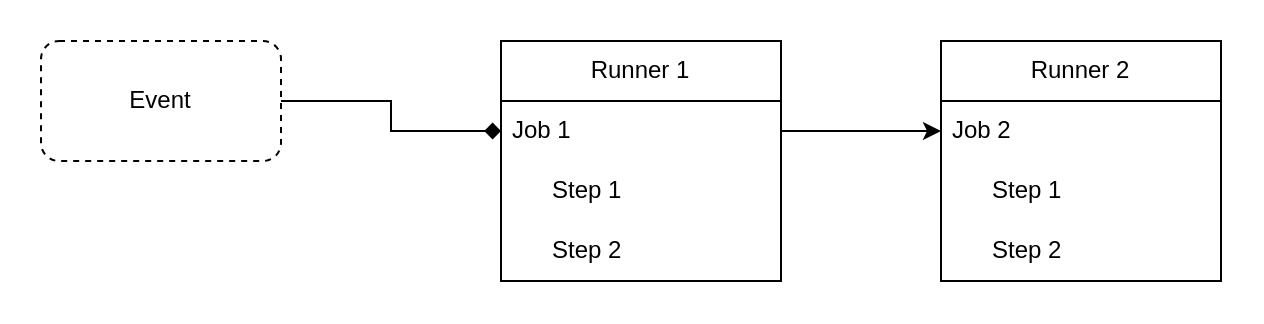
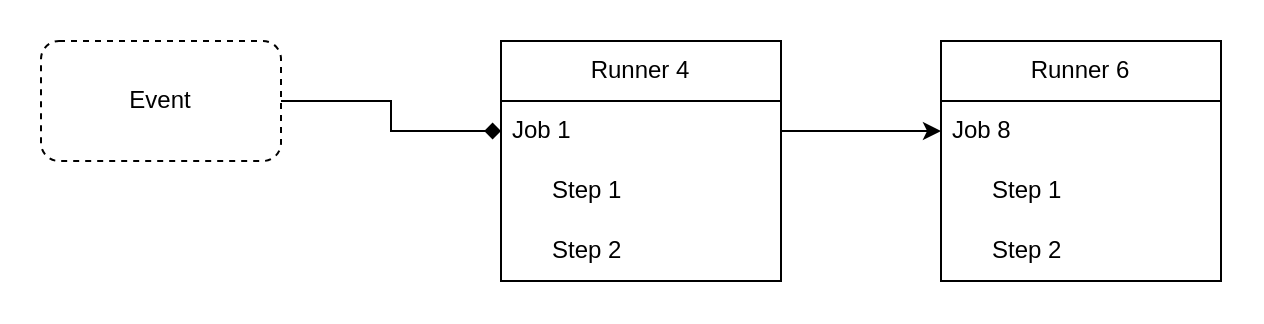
  <mxCell id="0" />
  <mxCell id="1" parent="0" />
  <mxCell id="2" style="edgeStyle=orthogonalEdgeStyle;rounded=0;orthogonalLoop=1;jettySize=auto;html=1;entryX=0;entryY=0.5;entryDx=0;entryDy=0;endArrow=diamond;" edge="1" parent="1" source="3" target="5"><mxGeometry relative="1" as="geometry" /></mxCell>
  <mxCell id="3" value="Event" style="rounded=1;whiteSpace=wrap;html=1;dashed=1;" vertex="1" parent="1"><mxGeometry x="20" y="20" width="120" height="60" as="geometry" /></mxCell>
- <mxCell id="4" value="Runner 1" style="swimlane;fontStyle=0;childLayout=stackLayout;horizontal=1;startSize=30;horizontalStack=0;resizeParent=1;resizeParentMax=0;resizeLast=0;collapsible=1;marginBottom=0;whiteSpace=wrap;html=1;" vertex="1" parent="1"><mxGeometry x="250" y="20" width="140" height="120" as="geometry" /></mxCell>
+ <mxCell id="4" value="Runner 4" style="swimlane;fontStyle=0;childLayout=stackLayout;horizontal=1;startSize=30;horizontalStack=0;resizeParent=1;resizeParentMax=0;resizeLast=0;collapsible=1;marginBottom=0;whiteSpace=wrap;html=1;" vertex="1" parent="1"><mxGeometry x="250" y="20" width="140" height="120" as="geometry" /></mxCell>
  <mxCell id="5" value="Job 1" style="text;strokeColor=none;fillColor=none;align=left;verticalAlign=middle;spacingLeft=4;spacingRight=4;overflow=hidden;points=[[0,0.5],[1,0.5]];portConstraint=eastwest;rotatable=0;whiteSpace=wrap;html=1;" vertex="1" parent="4"><mxGeometry y="30" width="140" height="30" as="geometry" /></mxCell>
  <mxCell id="6" value="&amp;nbsp;&amp;nbsp;&amp;nbsp;&amp;nbsp;&amp;nbsp; Step 1" style="text;strokeColor=none;fillColor=none;align=left;verticalAlign=middle;spacingLeft=4;spacingRight=4;overflow=hidden;points=[[0,0.5],[1,0.5]];portConstraint=eastwest;rotatable=0;whiteSpace=wrap;html=1;" vertex="1" parent="4"><mxGeometry y="60" width="140" height="30" as="geometry" /></mxCell>
  <mxCell id="7" value="&amp;nbsp;&amp;nbsp;&amp;nbsp;&amp;nbsp;&amp;nbsp; Step 2" style="text;strokeColor=none;fillColor=none;align=left;verticalAlign=middle;spacingLeft=4;spacingRight=4;overflow=hidden;points=[[0,0.5],[1,0.5]];portConstraint=eastwest;rotatable=0;whiteSpace=wrap;html=1;" vertex="1" parent="4"><mxGeometry y="90" width="140" height="30" as="geometry" /></mxCell>
- <mxCell id="8" value="Runner 2" style="swimlane;fontStyle=0;childLayout=stackLayout;horizontal=1;startSize=30;horizontalStack=0;resizeParent=1;resizeParentMax=0;resizeLast=0;collapsible=1;marginBottom=0;whiteSpace=wrap;html=1;" vertex="1" parent="1"><mxGeometry x="470" y="20" width="140" height="120" as="geometry" /></mxCell>
- <mxCell id="9" value="Job 2" style="text;strokeColor=none;fillColor=none;align=left;verticalAlign=middle;spacingLeft=4;spacingRight=4;overflow=hidden;points=[[0,0.5],[1,0.5]];portConstraint=eastwest;rotatable=0;whiteSpace=wrap;html=1;" vertex="1" parent="8"><mxGeometry y="30" width="140" height="30" as="geometry" /></mxCell>
+ <mxCell id="8" value="Runner 6" style="swimlane;fontStyle=0;childLayout=stackLayout;horizontal=1;startSize=30;horizontalStack=0;resizeParent=1;resizeParentMax=0;resizeLast=0;collapsible=1;marginBottom=0;whiteSpace=wrap;html=1;" vertex="1" parent="1"><mxGeometry x="470" y="20" width="140" height="120" as="geometry" /></mxCell>
+ <mxCell id="9" value="Job 8" style="text;strokeColor=none;fillColor=none;align=left;verticalAlign=middle;spacingLeft=4;spacingRight=4;overflow=hidden;points=[[0,0.5],[1,0.5]];portConstraint=eastwest;rotatable=0;whiteSpace=wrap;html=1;" vertex="1" parent="8"><mxGeometry y="30" width="140" height="30" as="geometry" /></mxCell>
  <mxCell id="10" value="&amp;nbsp;&amp;nbsp;&amp;nbsp;&amp;nbsp;&amp;nbsp; Step 1" style="text;strokeColor=none;fillColor=none;align=left;verticalAlign=middle;spacingLeft=4;spacingRight=4;overflow=hidden;points=[[0,0.5],[1,0.5]];portConstraint=eastwest;rotatable=0;whiteSpace=wrap;html=1;" vertex="1" parent="8"><mxGeometry y="60" width="140" height="30" as="geometry" /></mxCell>
  <mxCell id="11" value="&amp;nbsp;&amp;nbsp;&amp;nbsp;&amp;nbsp;&amp;nbsp; Step 2" style="text;strokeColor=none;fillColor=none;align=left;verticalAlign=middle;spacingLeft=4;spacingRight=4;overflow=hidden;points=[[0,0.5],[1,0.5]];portConstraint=eastwest;rotatable=0;whiteSpace=wrap;html=1;" vertex="1" parent="8"><mxGeometry y="90" width="140" height="30" as="geometry" /></mxCell>
  <mxCell id="12" style="edgeStyle=orthogonalEdgeStyle;rounded=0;orthogonalLoop=1;jettySize=auto;html=1;exitX=1;exitY=0.5;exitDx=0;exitDy=0;entryX=0;entryY=0.5;entryDx=0;entryDy=0;" edge="1" parent="1" source="5" target="9"><mxGeometry relative="1" as="geometry" /></mxCell>
